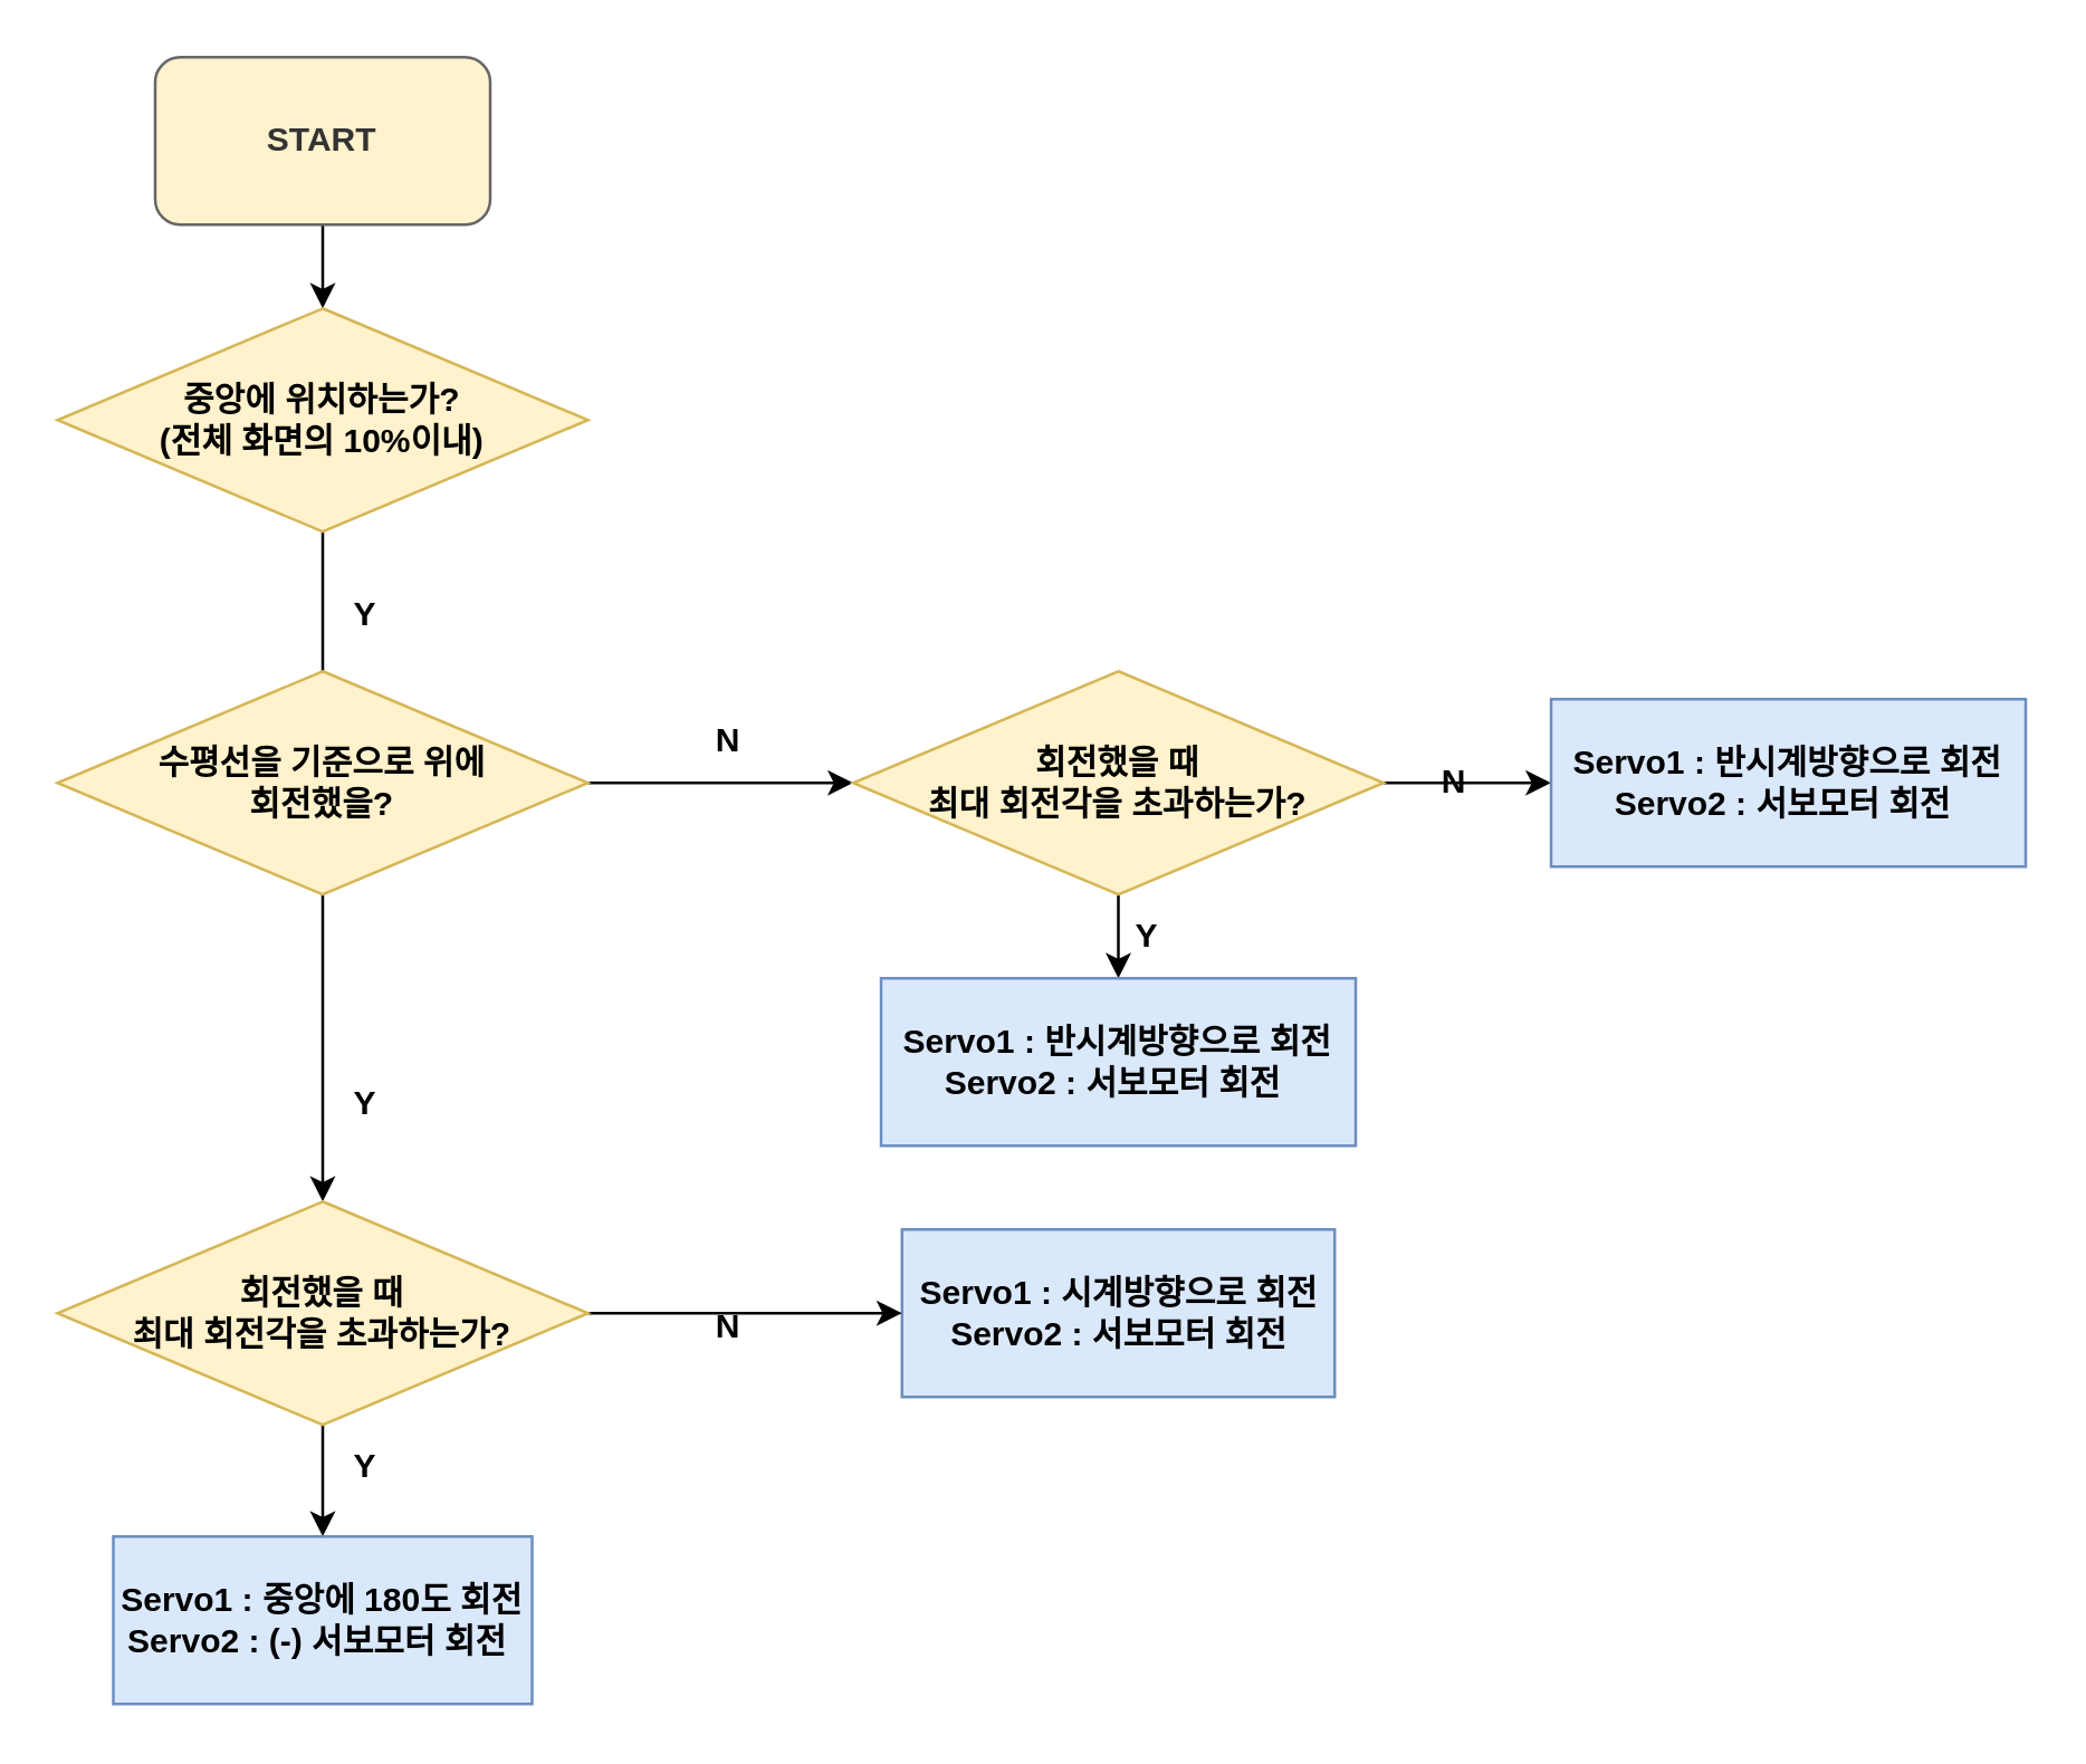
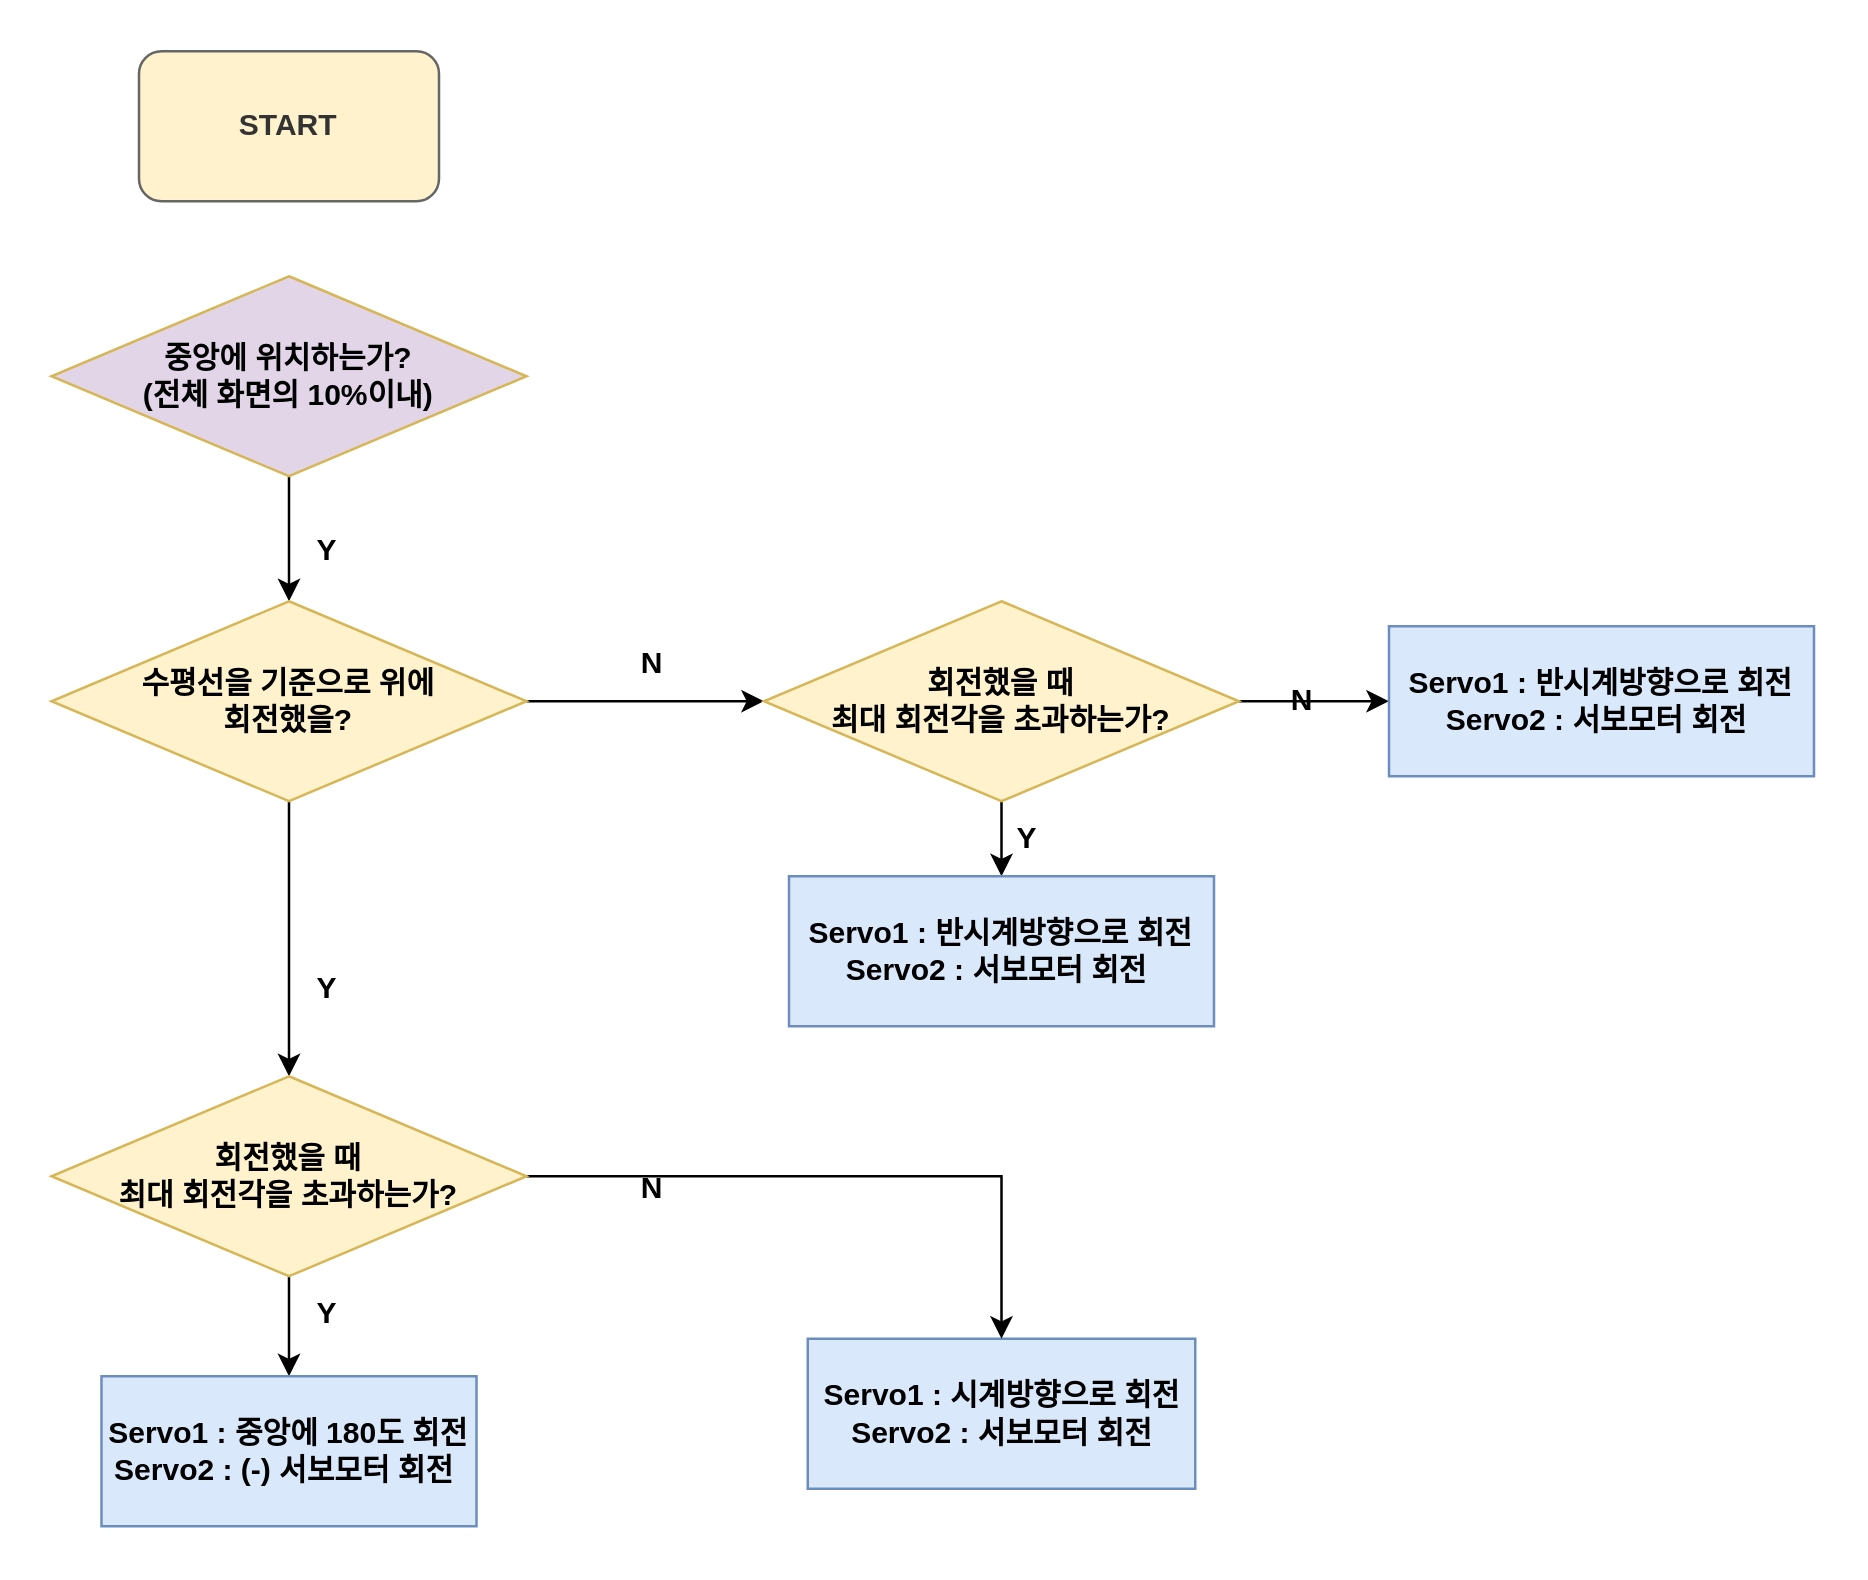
  <mxCell id="0" />
  <mxCell id="1" parent="0" />
- <mxCell id="2" style="edgeStyle=orthogonalEdgeStyle;rounded=0;orthogonalLoop=1;jettySize=auto;html=1;exitX=0.5;exitY=1;exitDx=0;exitDy=0;fontStyle=1" edge="1" parent="1" source="3" target="5"><mxGeometry relative="1" as="geometry" /></mxCell>
  <mxCell id="3" value="START" style="rounded=1;whiteSpace=wrap;html=1;fontStyle=1;fillColor=#fff2cc;fontColor=#333333;strokeColor=#666666;" vertex="1" parent="1"><mxGeometry x="55" y="20" width="120" height="60" as="geometry" /></mxCell>
- <mxCell id="4" style="edgeStyle=orthogonalEdgeStyle;rounded=0;orthogonalLoop=1;jettySize=auto;html=1;exitX=0.5;exitY=1;exitDx=0;exitDy=0;fontStyle=1;endArrow=none;" edge="1" parent="1" source="5" target="8"><mxGeometry relative="1" as="geometry" /></mxCell>
- <mxCell id="5" value="중앙에 위치하는가?&lt;br&gt;(전체 화면의 10%이내)" style="rhombus;whiteSpace=wrap;html=1;fontStyle=1;fillColor=#fff2cc;strokeColor=#d6b656;" vertex="1" parent="1"><mxGeometry x="20" y="110" width="190" height="80" as="geometry" /></mxCell>
+ <mxCell id="4" style="edgeStyle=orthogonalEdgeStyle;rounded=0;orthogonalLoop=1;jettySize=auto;html=1;exitX=0.5;exitY=1;exitDx=0;exitDy=0;fontStyle=1" edge="1" parent="1" source="5" target="8"><mxGeometry relative="1" as="geometry" /></mxCell>
+ <mxCell id="5" value="중앙에 위치하는가?&lt;br&gt;(전체 화면의 10%이내)" style="rhombus;whiteSpace=wrap;html=1;fontStyle=1;fillColor=#e1d5e7;strokeColor=#d6b656;" vertex="1" parent="1"><mxGeometry x="20" y="110" width="190" height="80" as="geometry" /></mxCell>
  <mxCell id="6" style="edgeStyle=orthogonalEdgeStyle;rounded=0;orthogonalLoop=1;jettySize=auto;html=1;exitX=0.5;exitY=1;exitDx=0;exitDy=0;entryX=0.5;entryY=0;entryDx=0;entryDy=0;fontStyle=1" edge="1" parent="1" source="8" target="12"><mxGeometry relative="1" as="geometry" /></mxCell>
  <mxCell id="7" style="edgeStyle=orthogonalEdgeStyle;rounded=0;orthogonalLoop=1;jettySize=auto;html=1;exitX=1;exitY=0.5;exitDx=0;exitDy=0;fontStyle=1" edge="1" parent="1" source="8" target="15"><mxGeometry relative="1" as="geometry" /></mxCell>
  <mxCell id="8" value="수평선을 기준으로 위에 &lt;br&gt;회전했을?" style="rhombus;whiteSpace=wrap;html=1;fontStyle=1;fillColor=#fff2cc;strokeColor=#d6b656;" vertex="1" parent="1"><mxGeometry x="20" y="240" width="190" height="80" as="geometry" /></mxCell>
- <mxCell id="9" value="Servo1 : 시계방향으로 회전&lt;br&gt;Servo2 : 서보모터 회전" style="rounded=0;whiteSpace=wrap;html=1;fontStyle=1;fillColor=#dae8fc;strokeColor=#6c8ebf;" vertex="1" parent="1"><mxGeometry x="322.5" y="440" width="155" height="60" as="geometry" /></mxCell>
+ <mxCell id="9" value="Servo1 : 시계방향으로 회전&lt;br&gt;Servo2 : 서보모터 회전" style="rounded=0;whiteSpace=wrap;html=1;fontStyle=1;fillColor=#dae8fc;strokeColor=#6c8ebf;" vertex="1" parent="1"><mxGeometry x="322.5" y="535" width="155" height="60" as="geometry" /></mxCell>
  <mxCell id="10" style="edgeStyle=orthogonalEdgeStyle;rounded=0;orthogonalLoop=1;jettySize=auto;html=1;exitX=0.5;exitY=1;exitDx=0;exitDy=0;fontStyle=1" edge="1" parent="1" source="12" target="17"><mxGeometry relative="1" as="geometry" /></mxCell>
  <mxCell id="11" style="edgeStyle=orthogonalEdgeStyle;rounded=0;orthogonalLoop=1;jettySize=auto;html=1;exitX=1;exitY=0.5;exitDx=0;exitDy=0;fontStyle=1" edge="1" parent="1" source="12" target="9"><mxGeometry relative="1" as="geometry" /></mxCell>
  <mxCell id="12" value="회전했을 때 &lt;br&gt;최대 회전각을 초과하는가?" style="rhombus;whiteSpace=wrap;html=1;fontStyle=1;fillColor=#fff2cc;strokeColor=#d6b656;" vertex="1" parent="1"><mxGeometry x="20" y="430" width="190" height="80" as="geometry" /></mxCell>
  <mxCell id="13" style="edgeStyle=orthogonalEdgeStyle;rounded=0;orthogonalLoop=1;jettySize=auto;html=1;exitX=0.5;exitY=1;exitDx=0;exitDy=0;entryX=0.5;entryY=0;entryDx=0;entryDy=0;fontStyle=1" edge="1" parent="1" source="15" target="18"><mxGeometry relative="1" as="geometry" /></mxCell>
  <mxCell id="14" style="edgeStyle=orthogonalEdgeStyle;rounded=0;orthogonalLoop=1;jettySize=auto;html=1;exitX=1;exitY=0.5;exitDx=0;exitDy=0;fontStyle=1" edge="1" parent="1" source="15" target="16"><mxGeometry relative="1" as="geometry" /></mxCell>
  <mxCell id="15" value="회전했을 때 &lt;br&gt;최대 회전각을 초과하는가?" style="rhombus;whiteSpace=wrap;html=1;fontStyle=1;fillColor=#fff2cc;strokeColor=#d6b656;" vertex="1" parent="1"><mxGeometry x="305" y="240" width="190" height="80" as="geometry" /></mxCell>
  <mxCell id="16" value="Servo1 : 반시계방향으로 회전&lt;br&gt;Servo2 : 서보모터 회전&amp;nbsp;" style="rounded=0;whiteSpace=wrap;html=1;fontStyle=1;fillColor=#dae8fc;strokeColor=#6c8ebf;" vertex="1" parent="1"><mxGeometry x="555" y="250" width="170" height="60" as="geometry" /></mxCell>
  <mxCell id="17" value="Servo1 : 중앙에 180도 회전&lt;br&gt;Servo2 : (-) 서보모터 회전&amp;nbsp;" style="rounded=0;whiteSpace=wrap;html=1;fontStyle=1;fillColor=#dae8fc;strokeColor=#6c8ebf;" vertex="1" parent="1"><mxGeometry x="40" y="550" width="150" height="60" as="geometry" /></mxCell>
  <mxCell id="18" value="Servo1 : 반시계방향으로 회전&lt;br&gt;Servo2 : 서보모터 회전&amp;nbsp;" style="rounded=0;whiteSpace=wrap;html=1;fontStyle=1;fillColor=#dae8fc;strokeColor=#6c8ebf;" vertex="1" parent="1"><mxGeometry x="315" y="350" width="170" height="60" as="geometry" /></mxCell>
  <mxCell id="19" value="Y" style="text;html=1;align=center;verticalAlign=middle;resizable=0;points=[];autosize=1;strokeColor=none;fillColor=none;fontStyle=1" vertex="1" parent="1"><mxGeometry x="115" y="205" width="30" height="30" as="geometry" /></mxCell>
  <mxCell id="20" value="Y" style="text;html=1;align=center;verticalAlign=middle;resizable=0;points=[];autosize=1;strokeColor=none;fillColor=none;fontStyle=1" vertex="1" parent="1"><mxGeometry x="115" y="380" width="30" height="30" as="geometry" /></mxCell>
  <mxCell id="21" value="Y" style="text;html=1;align=center;verticalAlign=middle;resizable=0;points=[];autosize=1;strokeColor=none;fillColor=none;fontStyle=1" vertex="1" parent="1"><mxGeometry x="115" y="510" width="30" height="30" as="geometry" /></mxCell>
  <mxCell id="22" value="N" style="text;html=1;align=center;verticalAlign=middle;resizable=0;points=[];autosize=1;strokeColor=none;fillColor=none;fontStyle=1" vertex="1" parent="1"><mxGeometry x="245" y="250" width="30" height="30" as="geometry" /></mxCell>
  <mxCell id="23" value="N" style="text;html=1;align=center;verticalAlign=middle;resizable=0;points=[];autosize=1;strokeColor=none;fillColor=none;fontStyle=1" vertex="1" parent="1"><mxGeometry x="245" y="460" width="30" height="30" as="geometry" /></mxCell>
  <mxCell id="24" value="N" style="text;html=1;align=center;verticalAlign=middle;resizable=0;points=[];autosize=1;strokeColor=none;fillColor=none;fontStyle=1" vertex="1" parent="1"><mxGeometry x="505" y="265" width="30" height="30" as="geometry" /></mxCell>
  <mxCell id="25" value="Y" style="text;html=1;align=center;verticalAlign=middle;resizable=0;points=[];autosize=1;strokeColor=none;fillColor=none;fontStyle=1" vertex="1" parent="1"><mxGeometry x="395" y="320" width="30" height="30" as="geometry" /></mxCell>
